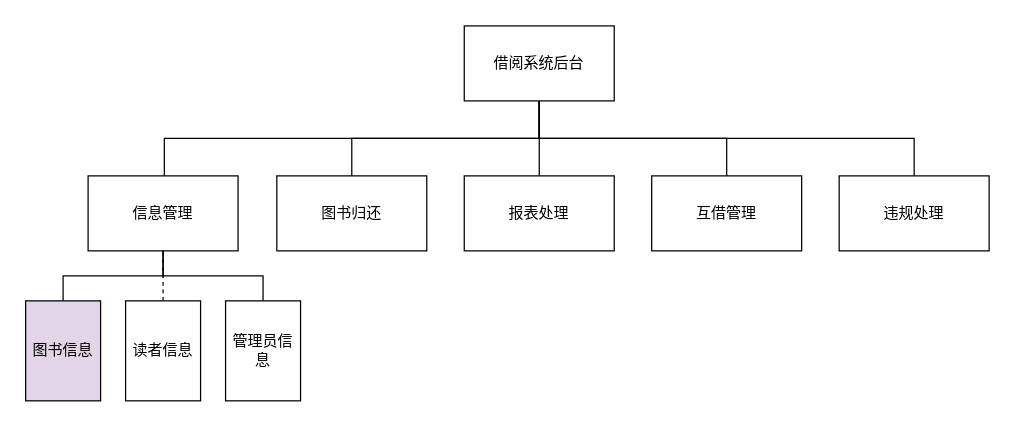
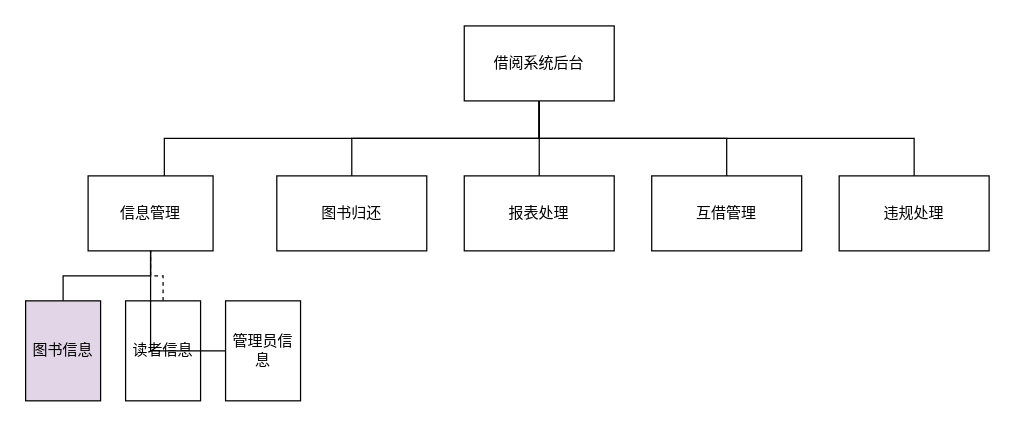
  <mxCell id="0" />
  <mxCell id="1" parent="0" />
  <mxCell id="2" value="借阅系统后台" style="rounded=0;whiteSpace=wrap;html=1;" vertex="1" parent="1"><mxGeometry x="371" y="20" width="120" height="60" as="geometry" /></mxCell>
  <mxCell id="3" value="" style="edgeStyle=orthogonalEdgeStyle;rounded=0;orthogonalLoop=1;jettySize=auto;html=1;entryX=0.5;entryY=1;entryDx=0;entryDy=0;endArrow=none;endFill=0;" edge="1" parent="1" source="4" target="2"><mxGeometry relative="1" as="geometry"><mxPoint x="171" y="60" as="targetPoint" /><Array as="points"><mxPoint x="131" y="110" /><mxPoint x="431" y="110" /></Array></mxGeometry></mxCell>
- <mxCell id="4" value="信息管理" style="rounded=0;whiteSpace=wrap;html=1;" vertex="1" parent="1"><mxGeometry x="70" y="140" width="120" height="60" as="geometry" /></mxCell>
+ <mxCell id="4" value="信息管理" style="rounded=0;whiteSpace=wrap;html=1;" vertex="1" parent="1"><mxGeometry x="70" y="140" width="100" height="60" as="geometry" /></mxCell>
  <mxCell id="5" value="" style="edgeStyle=orthogonalEdgeStyle;rounded=0;orthogonalLoop=1;jettySize=auto;html=1;endArrow=none;endFill=0;" edge="1" parent="1" source="6" target="4"><mxGeometry relative="1" as="geometry" /></mxCell>
  <mxCell id="6" value="图书信息" style="rounded=0;whiteSpace=wrap;html=1;fillColor=#e1d5e7;" vertex="1" parent="1"><mxGeometry x="20" y="240" width="60" height="80" as="geometry" /></mxCell>
  <mxCell id="7" value="" style="edgeStyle=orthogonalEdgeStyle;rounded=0;orthogonalLoop=1;jettySize=auto;html=1;endArrow=none;endFill=0;dashed=1;" edge="1" parent="1" source="8" target="4"><mxGeometry relative="1" as="geometry" /></mxCell>
  <mxCell id="8" value="读者信息" style="rounded=0;whiteSpace=wrap;html=1;" vertex="1" parent="1"><mxGeometry x="100" y="240" width="60" height="80" as="geometry" /></mxCell>
  <mxCell id="9" value="" style="edgeStyle=orthogonalEdgeStyle;rounded=0;orthogonalLoop=1;jettySize=auto;html=1;endArrow=none;endFill=0;" edge="1" parent="1" source="10" target="4"><mxGeometry relative="1" as="geometry" /></mxCell>
  <mxCell id="10" value="管理员信息" style="rounded=0;whiteSpace=wrap;html=1;" vertex="1" parent="1"><mxGeometry x="180" y="240" width="60" height="80" as="geometry" /></mxCell>
  <mxCell id="11" value="" style="edgeStyle=orthogonalEdgeStyle;rounded=0;orthogonalLoop=1;jettySize=auto;html=1;strokeColor=default;align=center;verticalAlign=middle;fontFamily=Helvetica;fontSize=11;fontColor=default;labelBackgroundColor=default;endArrow=none;endFill=0;exitX=0.5;exitY=0;exitDx=0;exitDy=0;" edge="1" parent="1" source="12" target="2"><mxGeometry relative="1" as="geometry" /></mxCell>
  <mxCell id="12" value="图书归还" style="rounded=0;whiteSpace=wrap;html=1;" vertex="1" parent="1"><mxGeometry x="221" y="140" width="120" height="60" as="geometry" /></mxCell>
  <mxCell id="13" value="" style="edgeStyle=orthogonalEdgeStyle;rounded=0;orthogonalLoop=1;jettySize=auto;html=1;strokeColor=default;align=center;verticalAlign=middle;fontFamily=Helvetica;fontSize=11;fontColor=default;labelBackgroundColor=default;endArrow=none;endFill=0;" edge="1" parent="1" source="14" target="2"><mxGeometry relative="1" as="geometry" /></mxCell>
  <mxCell id="14" value="报表处理" style="rounded=0;whiteSpace=wrap;html=1;" vertex="1" parent="1"><mxGeometry x="371" y="140" width="120" height="60" as="geometry" /></mxCell>
  <mxCell id="15" value="" style="edgeStyle=orthogonalEdgeStyle;rounded=0;orthogonalLoop=1;jettySize=auto;html=1;strokeColor=default;align=center;verticalAlign=middle;fontFamily=Helvetica;fontSize=11;fontColor=default;labelBackgroundColor=default;endArrow=none;endFill=0;entryX=0.5;entryY=1;entryDx=0;entryDy=0;" edge="1" parent="1" source="16" target="2"><mxGeometry relative="1" as="geometry"><mxPoint x="581" y="60" as="targetPoint" /><Array as="points"><mxPoint x="581" y="110" /><mxPoint x="431" y="110" /></Array></mxGeometry></mxCell>
  <mxCell id="16" value="互借管理" style="rounded=0;whiteSpace=wrap;html=1;" vertex="1" parent="1"><mxGeometry x="521" y="140" width="120" height="60" as="geometry" /></mxCell>
  <mxCell id="17" value="" style="edgeStyle=orthogonalEdgeStyle;rounded=0;orthogonalLoop=1;jettySize=auto;html=1;strokeColor=default;align=center;verticalAlign=middle;fontFamily=Helvetica;fontSize=11;fontColor=default;labelBackgroundColor=default;endArrow=none;endFill=0;" edge="1" parent="1" source="18" target="2"><mxGeometry relative="1" as="geometry"><mxPoint x="731" y="60" as="targetPoint" /><Array as="points"><mxPoint x="731" y="110" /><mxPoint x="431" y="110" /></Array></mxGeometry></mxCell>
  <mxCell id="18" value="违规处理" style="rounded=0;whiteSpace=wrap;html=1;" vertex="1" parent="1"><mxGeometry x="671" y="140" width="120" height="60" as="geometry" /></mxCell>
